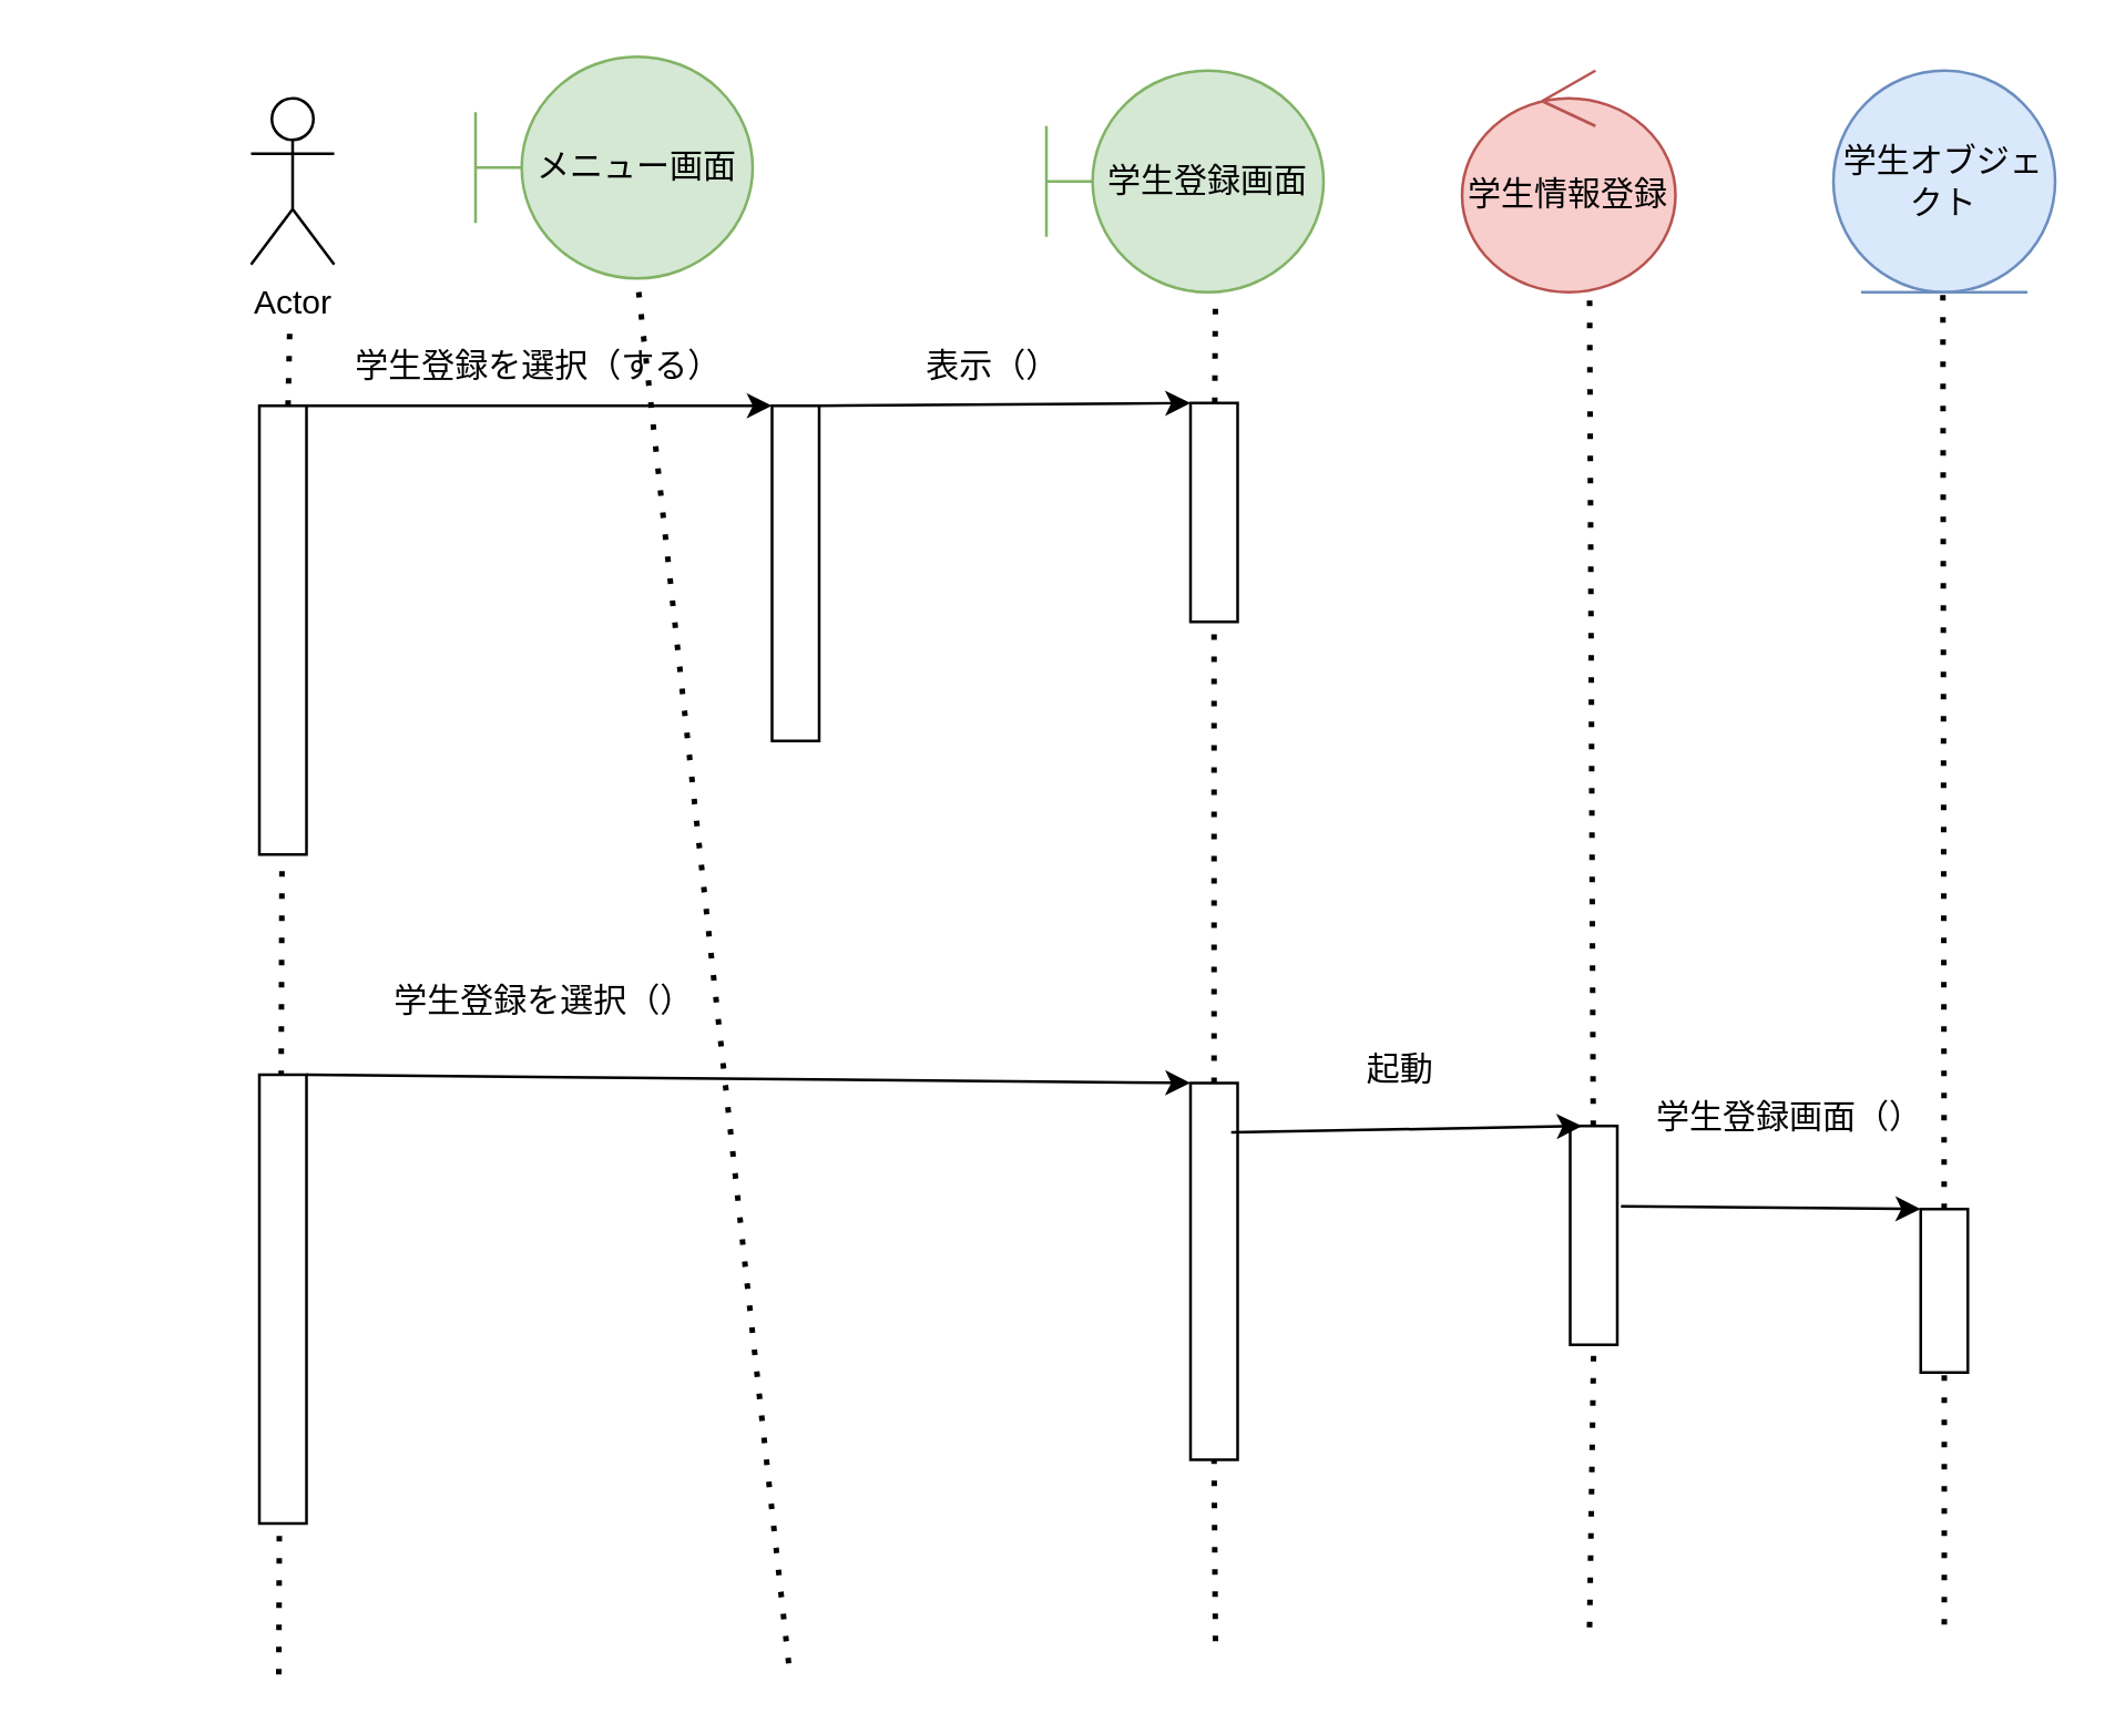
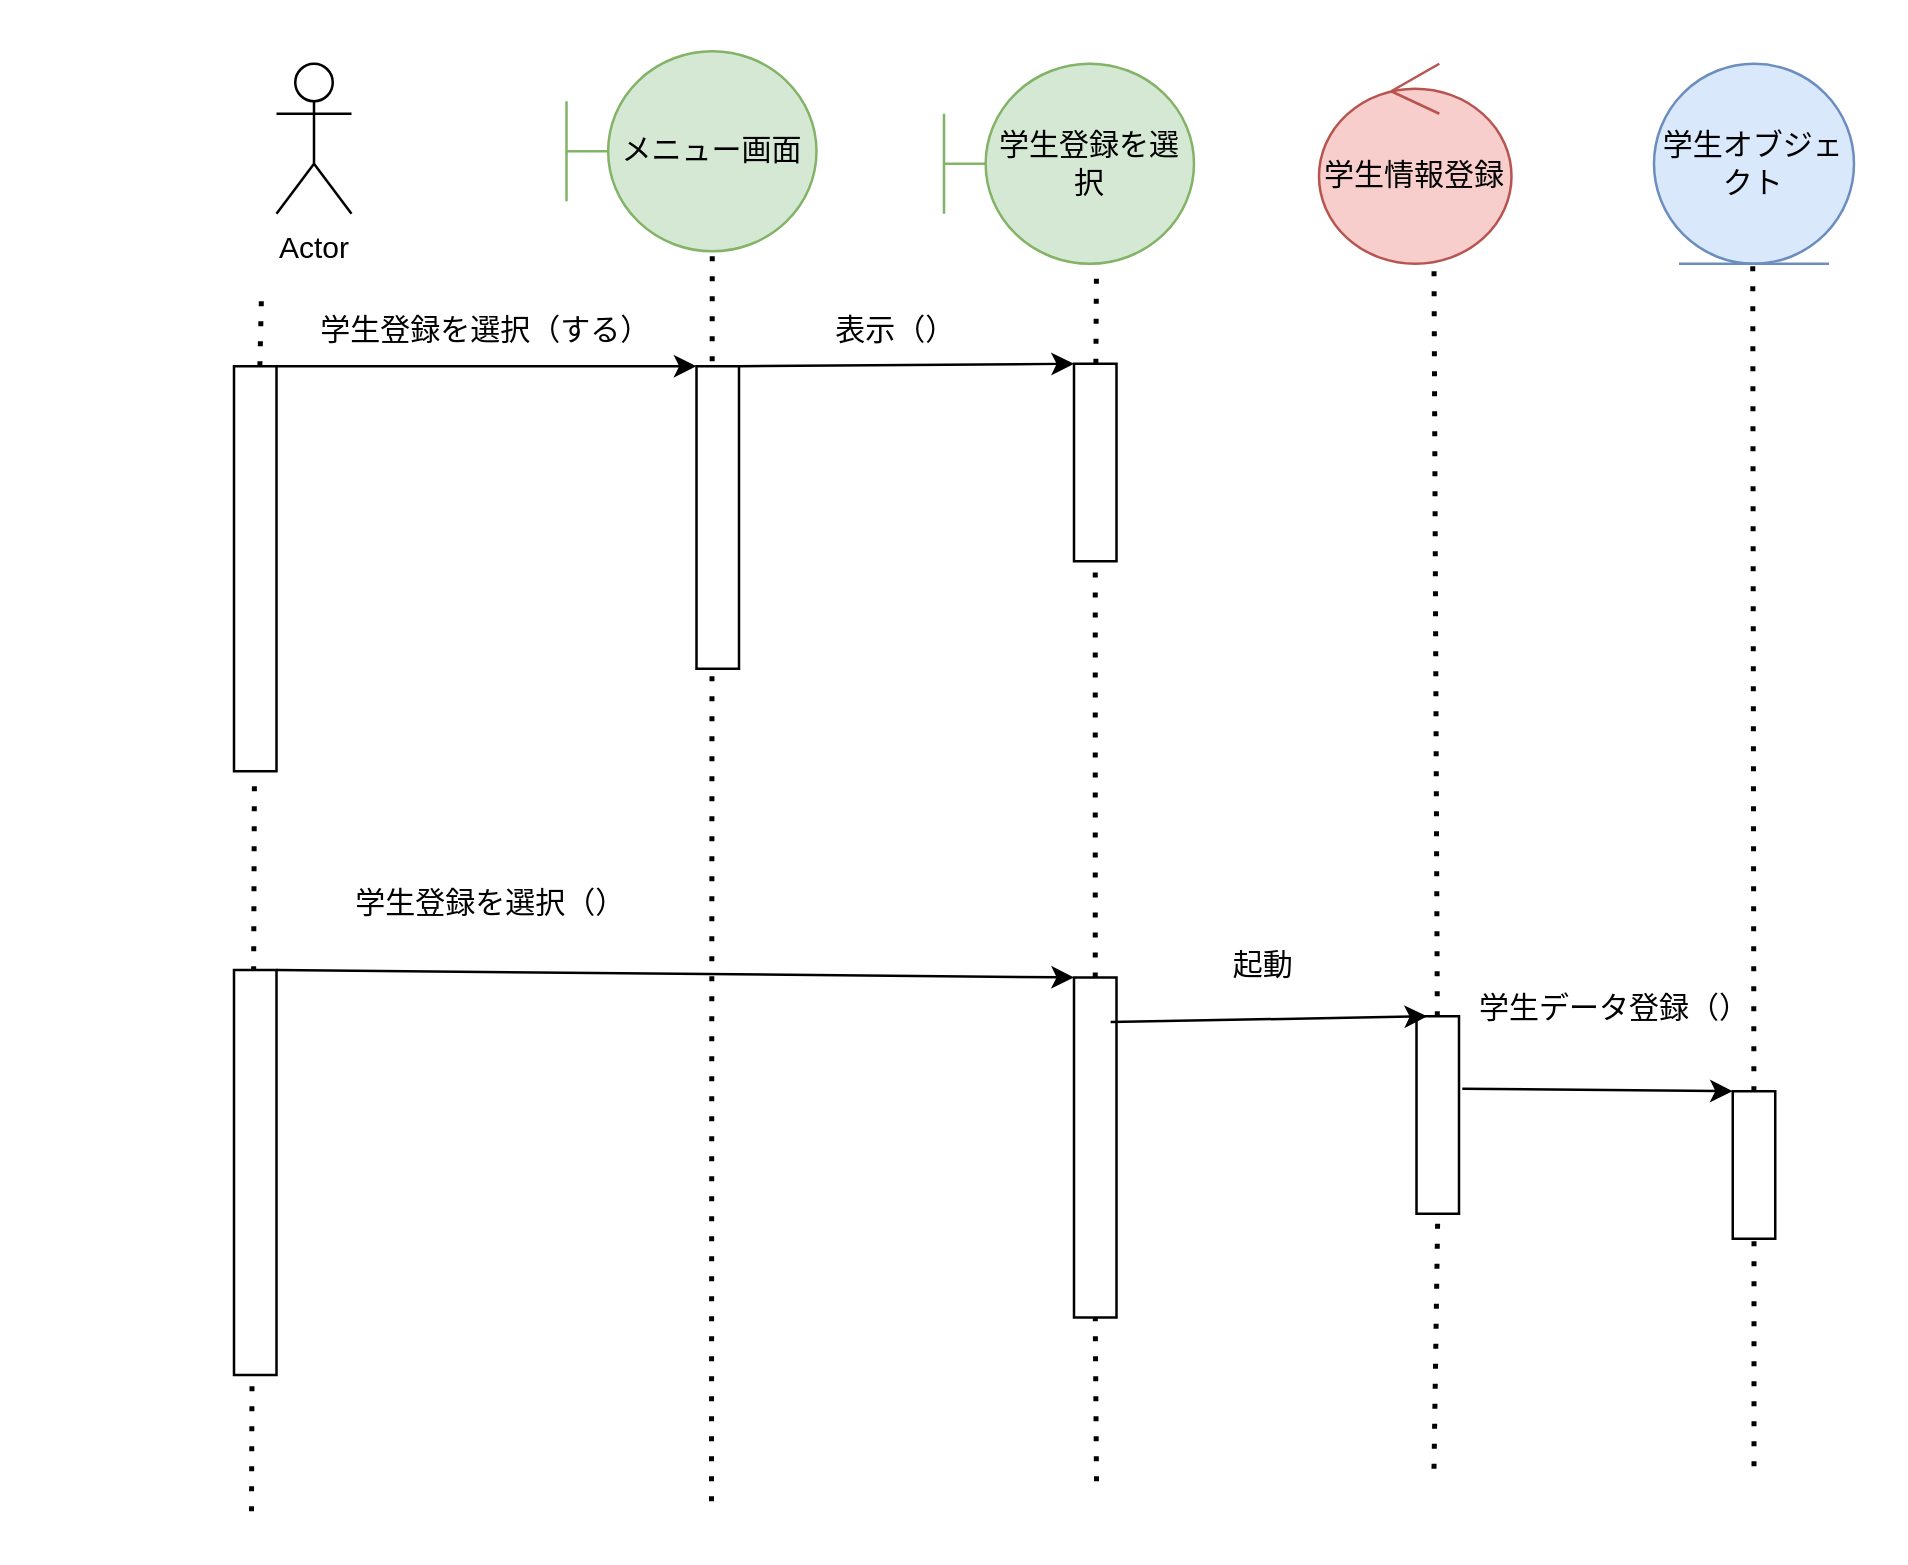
  <mxCell id="0" />
  <mxCell id="1" parent="0" />
- <mxCell id="2" value="メニュー画面" style="shape=umlBoundary;whiteSpace=wrap;html=1;fillColor=#d5e8d4;strokeColor=#82b366;" vertex="1" parent="1"><mxGeometry x="171" y="20" width="100" height="80" as="geometry" /></mxCell>
- <mxCell id="3" value="学生登録画面" style="shape=umlBoundary;whiteSpace=wrap;html=1;fillColor=#d5e8d4;strokeColor=#82b366;" vertex="1" parent="1"><mxGeometry x="377" y="25" width="100" height="80" as="geometry" /></mxCell>
+ <mxCell id="2" value="メニュー画面" style="shape=umlBoundary;whiteSpace=wrap;html=1;fillColor=#d5e8d4;strokeColor=#82b366;" vertex="1" parent="1"><mxGeometry x="226" y="20" width="100" height="80" as="geometry" /></mxCell>
+ <mxCell id="3" value="学生登録を選択" style="shape=umlBoundary;whiteSpace=wrap;html=1;fillColor=#d5e8d4;strokeColor=#82b366;" vertex="1" parent="1"><mxGeometry x="377" y="25" width="100" height="80" as="geometry" /></mxCell>
  <mxCell id="4" value="学生情報登録" style="ellipse;shape=umlControl;whiteSpace=wrap;html=1;fillColor=#f8cecc;strokeColor=#b85450;" vertex="1" parent="1"><mxGeometry x="527" y="25" width="77" height="80" as="geometry" /></mxCell>
  <mxCell id="5" value="学生オブジェクト" style="ellipse;shape=umlEntity;whiteSpace=wrap;html=1;fillColor=#dae8fc;strokeColor=#6c8ebf;" vertex="1" parent="1"><mxGeometry x="661" y="25" width="80" height="80" as="geometry" /></mxCell>
- <mxCell id="6" value="Actor" style="shape=umlActor;verticalLabelPosition=bottom;verticalAlign=top;html=1;" vertex="1" parent="1"><mxGeometry x="90" y="35" width="30" height="60" as="geometry" /></mxCell>
+ <mxCell id="6" value="Actor" style="shape=umlActor;verticalLabelPosition=bottom;verticalAlign=top;html=1;" vertex="1" parent="1"><mxGeometry x="110" y="25" width="30" height="60" as="geometry" /></mxCell>
  <mxCell id="7" value="" style="endArrow=none;dashed=1;html=1;dashPattern=1 3;strokeWidth=2;rounded=0;entryX=0.603;entryY=0.987;entryDx=0;entryDy=0;entryPerimeter=0;" edge="1" parent="1" source="18"><mxGeometry width="50" height="50" relative="1" as="geometry"><mxPoint x="438" y="340" as="sourcePoint" /><mxPoint x="438" y="105" as="targetPoint" /></mxGeometry></mxCell>
  <mxCell id="8" value="" style="endArrow=none;dashed=1;html=1;dashPattern=1 3;strokeWidth=2;rounded=0;entryX=0.603;entryY=0.987;entryDx=0;entryDy=0;entryPerimeter=0;" edge="1" parent="1" source="25"><mxGeometry width="50" height="50" relative="1" as="geometry"><mxPoint x="573" y="587" as="sourcePoint" /><mxPoint x="573" y="105" as="targetPoint" /></mxGeometry></mxCell>
  <mxCell id="9" value="" style="endArrow=none;dashed=1;html=1;dashPattern=1 3;strokeWidth=2;rounded=0;entryX=0.603;entryY=0.987;entryDx=0;entryDy=0;entryPerimeter=0;" edge="1" parent="1" source="27"><mxGeometry width="50" height="50" relative="1" as="geometry"><mxPoint x="697" y="589" as="sourcePoint" /><mxPoint x="700.5" y="105" as="targetPoint" /></mxGeometry></mxCell>
  <mxCell id="10" value="" style="endArrow=none;dashed=1;html=1;dashPattern=1 3;strokeWidth=2;rounded=0;" edge="1" parent="1" source="12"><mxGeometry width="50" height="50" relative="1" as="geometry"><mxPoint x="100" y="396" as="sourcePoint" /><mxPoint x="104" y="117" as="targetPoint" /></mxGeometry></mxCell>
  <mxCell id="11" value="" style="endArrow=none;dashed=1;html=1;dashPattern=1 3;strokeWidth=2;rounded=0;" edge="1" parent="1" target="12"><mxGeometry width="50" height="50" relative="1" as="geometry"><mxPoint x="100" y="604" as="sourcePoint" /><mxPoint x="104" y="117" as="targetPoint" /></mxGeometry></mxCell>
  <mxCell id="12" value="" style="rounded=0;whiteSpace=wrap;html=1;rotation=90;" vertex="1" parent="1"><mxGeometry x="20.5" y="218.5" width="162" height="17" as="geometry" /></mxCell>
  <mxCell id="13" value="" style="endArrow=none;dashed=1;html=1;dashPattern=1 3;strokeWidth=2;rounded=0;entryX=0.583;entryY=0.996;entryDx=0;entryDy=0;entryPerimeter=0;" edge="1" parent="1" target="2"><mxGeometry width="50" height="50" relative="1" as="geometry"><mxPoint x="284" y="600" as="sourcePoint" /><mxPoint x="306" y="112" as="targetPoint" /></mxGeometry></mxCell>
  <mxCell id="14" value="" style="rounded=0;whiteSpace=wrap;html=1;rotation=90;" vertex="1" parent="1"><mxGeometry x="226" y="198" width="121" height="17" as="geometry" /></mxCell>
  <mxCell id="15" value="" style="endArrow=classic;html=1;rounded=0;exitX=0;exitY=0;exitDx=0;exitDy=0;entryX=0;entryY=1;entryDx=0;entryDy=0;" edge="1" parent="1" source="12" target="14"><mxGeometry width="50" height="50" relative="1" as="geometry"><mxPoint x="415" y="232" as="sourcePoint" /><mxPoint x="271" y="166" as="targetPoint" /></mxGeometry></mxCell>
  <mxCell id="16" value="学生登録を選択（する）" style="text;html=1;align=center;verticalAlign=middle;whiteSpace=wrap;rounded=0;" vertex="1" parent="1"><mxGeometry x="126" y="117" width="136" height="30" as="geometry" /></mxCell>
  <mxCell id="17" value="" style="endArrow=none;dashed=1;html=1;dashPattern=1 3;strokeWidth=2;rounded=0;entryX=1;entryY=0.5;entryDx=0;entryDy=0;" edge="1" parent="1" source="23" target="18"><mxGeometry width="50" height="50" relative="1" as="geometry"><mxPoint x="438" y="592" as="sourcePoint" /><mxPoint x="438" y="105" as="targetPoint" /></mxGeometry></mxCell>
  <mxCell id="18" value="" style="rounded=0;whiteSpace=wrap;html=1;rotation=90;" vertex="1" parent="1"><mxGeometry x="398" y="176" width="79" height="17" as="geometry" /></mxCell>
  <mxCell id="19" value="" style="endArrow=classic;html=1;rounded=0;exitX=0;exitY=0;exitDx=0;exitDy=0;entryX=0;entryY=1;entryDx=0;entryDy=0;" edge="1" parent="1" source="14" target="18"><mxGeometry width="50" height="50" relative="1" as="geometry"><mxPoint x="415" y="232" as="sourcePoint" /><mxPoint x="465" y="182" as="targetPoint" /></mxGeometry></mxCell>
  <mxCell id="20" value="表示（）" style="text;html=1;align=center;verticalAlign=middle;whiteSpace=wrap;rounded=0;" vertex="1" parent="1"><mxGeometry x="328" y="117" width="60" height="30" as="geometry" /></mxCell>
  <mxCell id="21" value="" style="rounded=0;whiteSpace=wrap;html=1;rotation=90;" vertex="1" parent="1"><mxGeometry x="20.5" y="460" width="162" height="17" as="geometry" /></mxCell>
  <mxCell id="22" value="" style="endArrow=none;dashed=1;html=1;dashPattern=1 3;strokeWidth=2;rounded=0;entryX=1;entryY=0.5;entryDx=0;entryDy=0;" edge="1" parent="1" target="23"><mxGeometry width="50" height="50" relative="1" as="geometry"><mxPoint x="438" y="592" as="sourcePoint" /><mxPoint x="438" y="232" as="targetPoint" /></mxGeometry></mxCell>
  <mxCell id="23" value="" style="rounded=0;whiteSpace=wrap;html=1;rotation=90;" vertex="1" parent="1"><mxGeometry x="369.5" y="450" width="136" height="17" as="geometry" /></mxCell>
  <mxCell id="24" value="" style="endArrow=none;dashed=1;html=1;dashPattern=1 3;strokeWidth=2;rounded=0;entryX=1;entryY=0.5;entryDx=0;entryDy=0;" edge="1" parent="1" target="25"><mxGeometry width="50" height="50" relative="1" as="geometry"><mxPoint x="573" y="587" as="sourcePoint" /><mxPoint x="573" y="105" as="targetPoint" /></mxGeometry></mxCell>
  <mxCell id="25" value="" style="rounded=0;whiteSpace=wrap;html=1;rotation=90;" vertex="1" parent="1"><mxGeometry x="535" y="437" width="79" height="17" as="geometry" /></mxCell>
  <mxCell id="26" value="" style="endArrow=none;dashed=1;html=1;dashPattern=1 3;strokeWidth=2;rounded=0;entryX=1;entryY=0.5;entryDx=0;entryDy=0;" edge="1" parent="1" target="27"><mxGeometry width="50" height="50" relative="1" as="geometry"><mxPoint x="701" y="586" as="sourcePoint" /><mxPoint x="700.5" y="105" as="targetPoint" /></mxGeometry></mxCell>
  <mxCell id="27" value="" style="rounded=0;whiteSpace=wrap;html=1;rotation=90;" vertex="1" parent="1"><mxGeometry x="671.5" y="457" width="59" height="17" as="geometry" /></mxCell>
  <mxCell id="28" value="" style="endArrow=classic;html=1;rounded=0;exitX=0;exitY=0;exitDx=0;exitDy=0;entryX=0;entryY=1;entryDx=0;entryDy=0;" edge="1" parent="1" source="21" target="23"><mxGeometry width="50" height="50" relative="1" as="geometry"><mxPoint x="402" y="432" as="sourcePoint" /><mxPoint x="452" y="382" as="targetPoint" /></mxGeometry></mxCell>
  <mxCell id="29" value="" style="endArrow=classic;html=1;rounded=0;exitX=0.131;exitY=0.137;exitDx=0;exitDy=0;entryX=0;entryY=0.75;entryDx=0;entryDy=0;exitPerimeter=0;" edge="1" parent="1" source="23" target="25"><mxGeometry width="50" height="50" relative="1" as="geometry"><mxPoint x="447" y="408" as="sourcePoint" /><mxPoint x="766" y="411" as="targetPoint" /></mxGeometry></mxCell>
  <mxCell id="30" value="" style="endArrow=classic;html=1;rounded=0;exitX=0.367;exitY=-0.078;exitDx=0;exitDy=0;entryX=0;entryY=1;entryDx=0;entryDy=0;exitPerimeter=0;" edge="1" parent="1" source="25" target="27"><mxGeometry width="50" height="50" relative="1" as="geometry"><mxPoint x="637" y="392" as="sourcePoint" /><mxPoint x="956" y="395" as="targetPoint" /></mxGeometry></mxCell>
  <mxCell id="31" value="学生登録を選択（）" style="text;html=1;align=center;verticalAlign=middle;whiteSpace=wrap;rounded=0;" vertex="1" parent="1"><mxGeometry x="120" y="345" width="152" height="32" as="geometry" /></mxCell>
  <mxCell id="32" value="起動" style="text;html=1;align=center;verticalAlign=middle;whiteSpace=wrap;rounded=0;" vertex="1" parent="1"><mxGeometry x="429" y="370" width="152" height="32" as="geometry" /></mxCell>
- <mxCell id="33" value="学生登録画面（）" style="text;html=1;align=center;verticalAlign=middle;whiteSpace=wrap;rounded=0;" vertex="1" parent="1"><mxGeometry x="579" y="387" width="133" height="32" as="geometry" /></mxCell>
+ <mxCell id="33" value="学生データ登録（）" style="text;html=1;align=center;verticalAlign=middle;whiteSpace=wrap;rounded=0;" vertex="1" parent="1"><mxGeometry x="579" y="387" width="133" height="32" as="geometry" /></mxCell>
